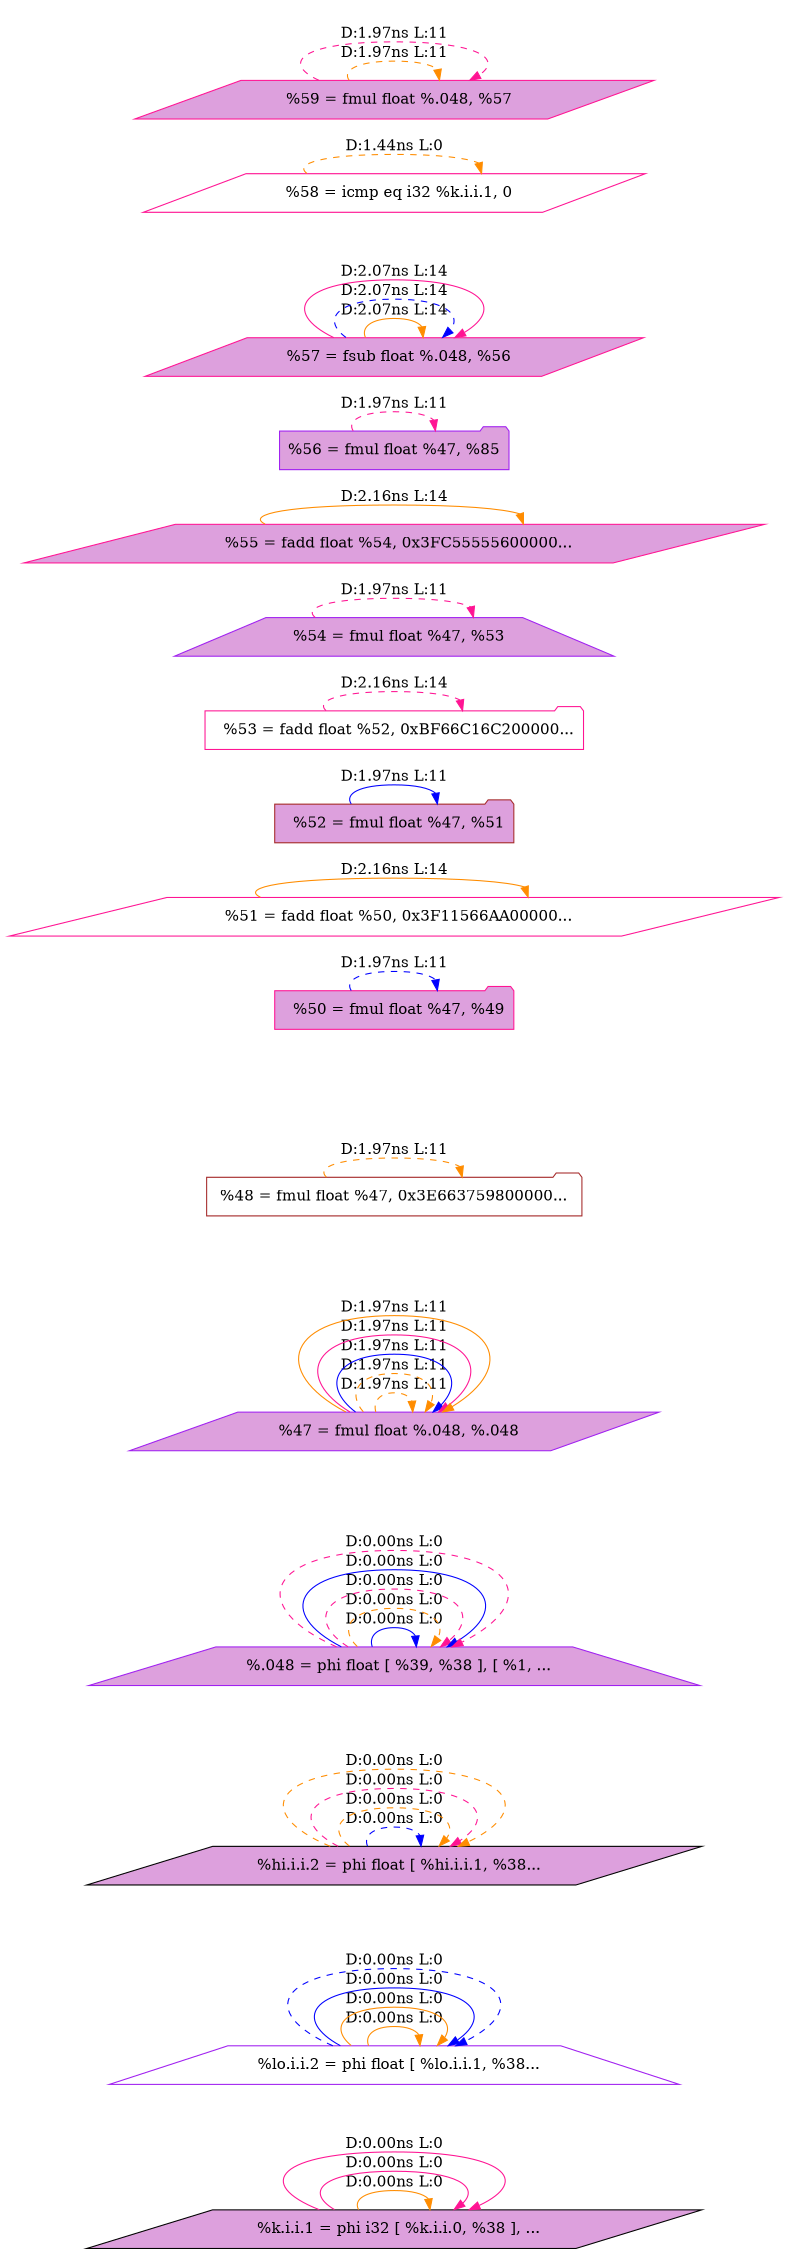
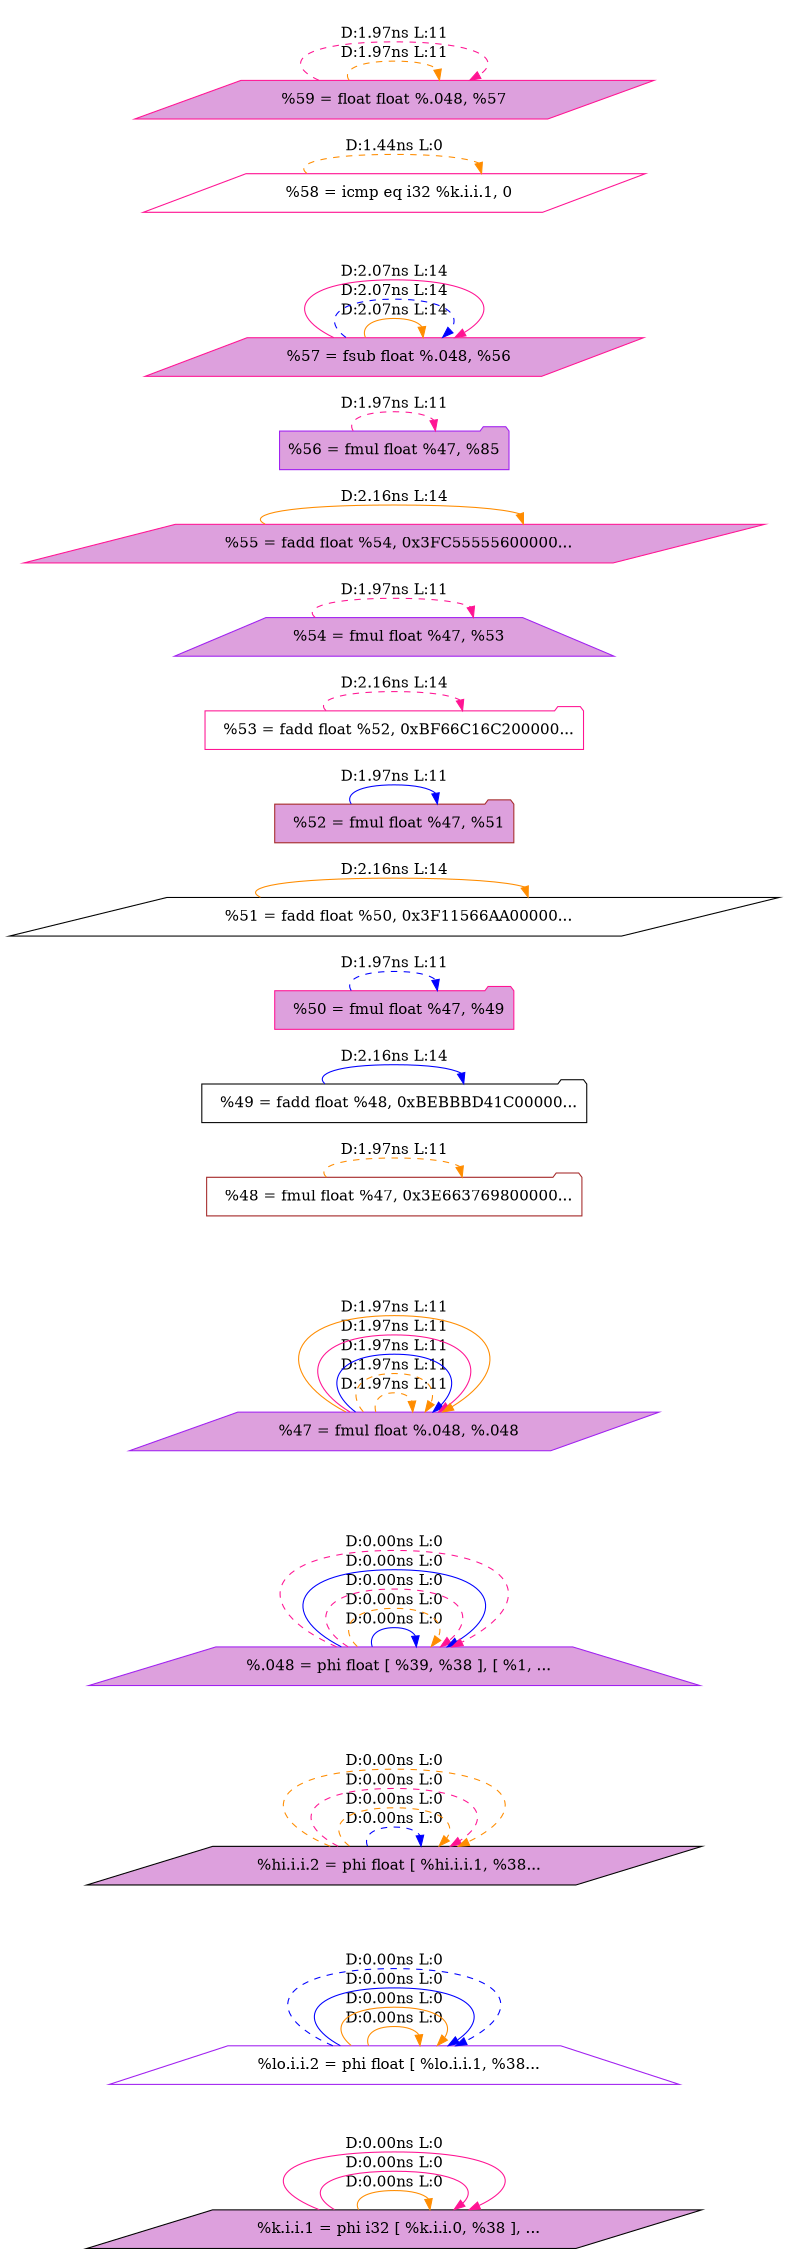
  digraph {
    rankdir=LR
    node [color=deeppink fillcolor=plum shape=parallelogram style=filled]
    edge [color=darkorange style=dashed]
    n1 [color=black label="  %k.i.i.1 = phi i32 [ %k.i.i.0, %38 ], ..."]
    n2 [color=purple fillcolor=white label="  %lo.i.i.2 = phi float [ %lo.i.i.1, %38..." shape=trapezium]
    n3 [color=black label="  %hi.i.i.2 = phi float [ %hi.i.i.1, %38..."]
    n4 [color=purple label="  %.048 = phi float [ %39, %38 ], [ %1, ..." shape=trapezium]
    n5 [color=purple label="  %47 = fmul float %.048, %.048"]
-   n6 [color=brown fillcolor=white label="%48 = fmul float %47, 0x3E663759800000..." shape=folder]
+   n6 [color=brown fillcolor=white label="  %48 = fmul float %47, 0x3E663769800000..." shape=folder]
+   n7 [color=black fillcolor=white label="  %49 = fadd float %48, 0xBEBBBD41C00000..." shape=folder]
    n8 [label="  %50 = fmul float %47, %49" shape=folder]
-   n9 [fillcolor=white label="  %51 = fadd float %50, 0x3F11566AA00000..."]
+   n9 [color=black fillcolor=white label="  %51 = fadd float %50, 0x3F11566AA00000..."]
    n10 [color=brown label="  %52 = fmul float %47, %51" shape=folder]
    n11 [fillcolor=white label="  %53 = fadd float %52, 0xBF66C16C200000..." shape=folder]
    n12 [color=purple label="  %54 = fmul float %47, %53" shape=trapezium]
    n13 [label="  %55 = fadd float %54, 0x3FC55555600000..."]
    n14 [color=purple label="%56 = fmul float %47, %85" shape=folder]
    n15 [label="  %57 = fsub float %.048, %56"]
    n16 [fillcolor=white label="  %58 = icmp eq i32 %k.i.i.1, 0"]
-   n17 [label="  %59 = fmul float %.048, %57"]
+   n17 [label="%59 = float float %.048, %57"]
    n1 -> n1 [label="D:0.00ns L:0" style=solid]
    n1 -> n1 [color=deeppink label="D:0.00ns L:0" style=solid]
    n1 -> n1 [color=deeppink label="D:0.00ns L:0" style=solid]
    n2 -> n2 [label="D:0.00ns L:0" style=solid]
    n2 -> n2 [label="D:0.00ns L:0" style=solid]
    n2 -> n2 [color=blue label="D:0.00ns L:0" style=solid]
    n2 -> n2 [color=blue label="D:0.00ns L:0"]
    n3 -> n3 [color=blue label="D:0.00ns L:0"]
    n3 -> n3 [label="D:0.00ns L:0"]
    n3 -> n3 [color=deeppink label="D:0.00ns L:0"]
    n3 -> n3 [label="D:0.00ns L:0"]
    n4 -> n4 [color=blue label="D:0.00ns L:0" style=solid]
    n4 -> n4 [label="D:0.00ns L:0"]
    n4 -> n4 [color=deeppink label="D:0.00ns L:0"]
    n4 -> n4 [color=blue label="D:0.00ns L:0" style=solid]
    n4 -> n4 [color=deeppink label="D:0.00ns L:0"]
    n5 -> n5 [label="D:1.97ns L:11"]
    n5 -> n5 [label="D:1.97ns L:11"]
    n5 -> n5 [color=blue label="D:1.97ns L:11" style=solid]
    n5 -> n5 [color=deeppink label="D:1.97ns L:11" style=solid]
    n5 -> n5 [label="D:1.97ns L:11" style=solid]
    n6 -> n6 [label="D:1.97ns L:11"]
+   n7 -> n7 [color=blue label="D:2.16ns L:14" style=solid]
    n8 -> n8 [color=blue label="D:1.97ns L:11"]
    n9 -> n9 [label="D:2.16ns L:14" style=solid]
    n10 -> n10 [color=blue label="D:1.97ns L:11" style=solid]
    n11 -> n11 [color=deeppink label="D:2.16ns L:14"]
    n12 -> n12 [color=deeppink label="D:1.97ns L:11"]
    n13 -> n13 [label="D:2.16ns L:14" style=solid]
    n14 -> n14 [color=deeppink label="D:1.97ns L:11"]
    n15 -> n15 [label="D:2.07ns L:14" style=solid]
    n15 -> n15 [color=blue label="D:2.07ns L:14"]
    n15 -> n15 [color=deeppink label="D:2.07ns L:14" style=solid]
    n16 -> n16 [label="D:1.44ns L:0"]
    n17 -> n17 [label="D:1.97ns L:11"]
    n17 -> n17 [color=deeppink label="D:1.97ns L:11"]
  }
